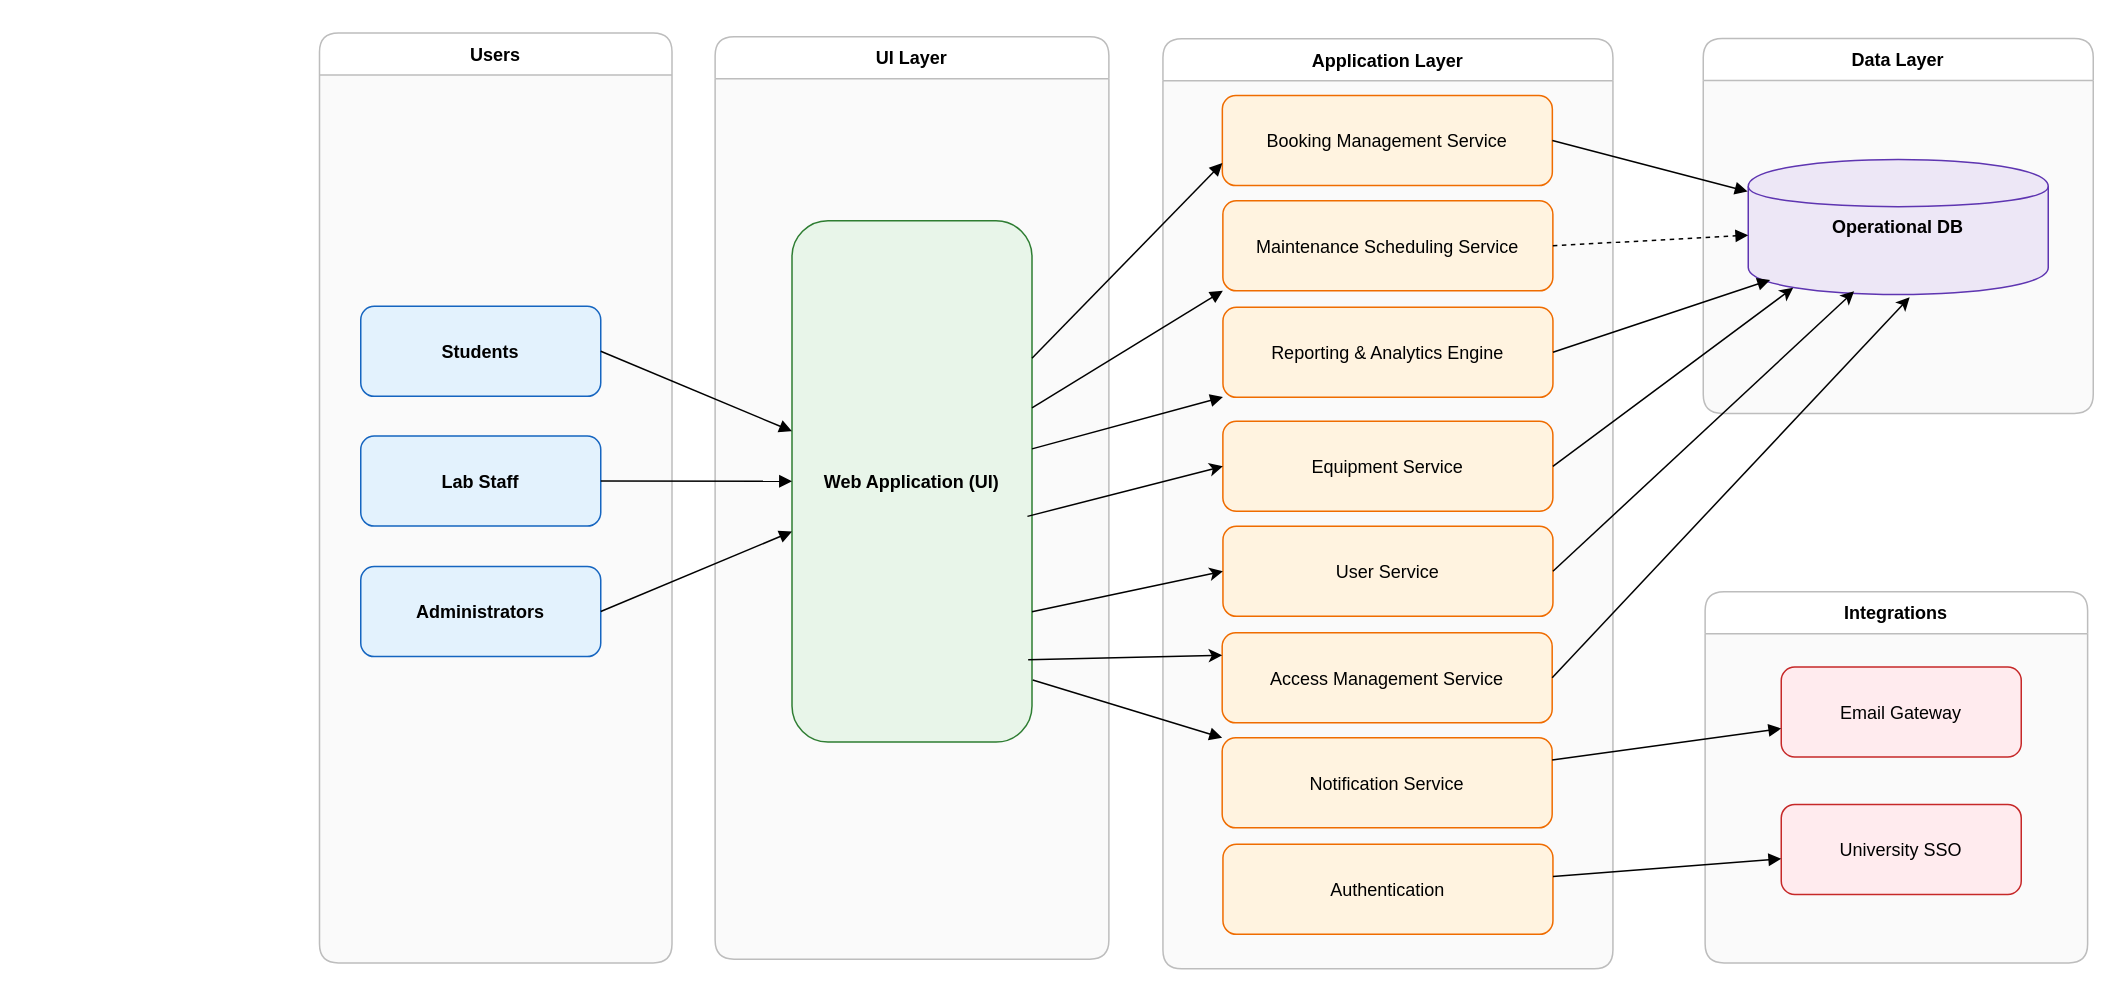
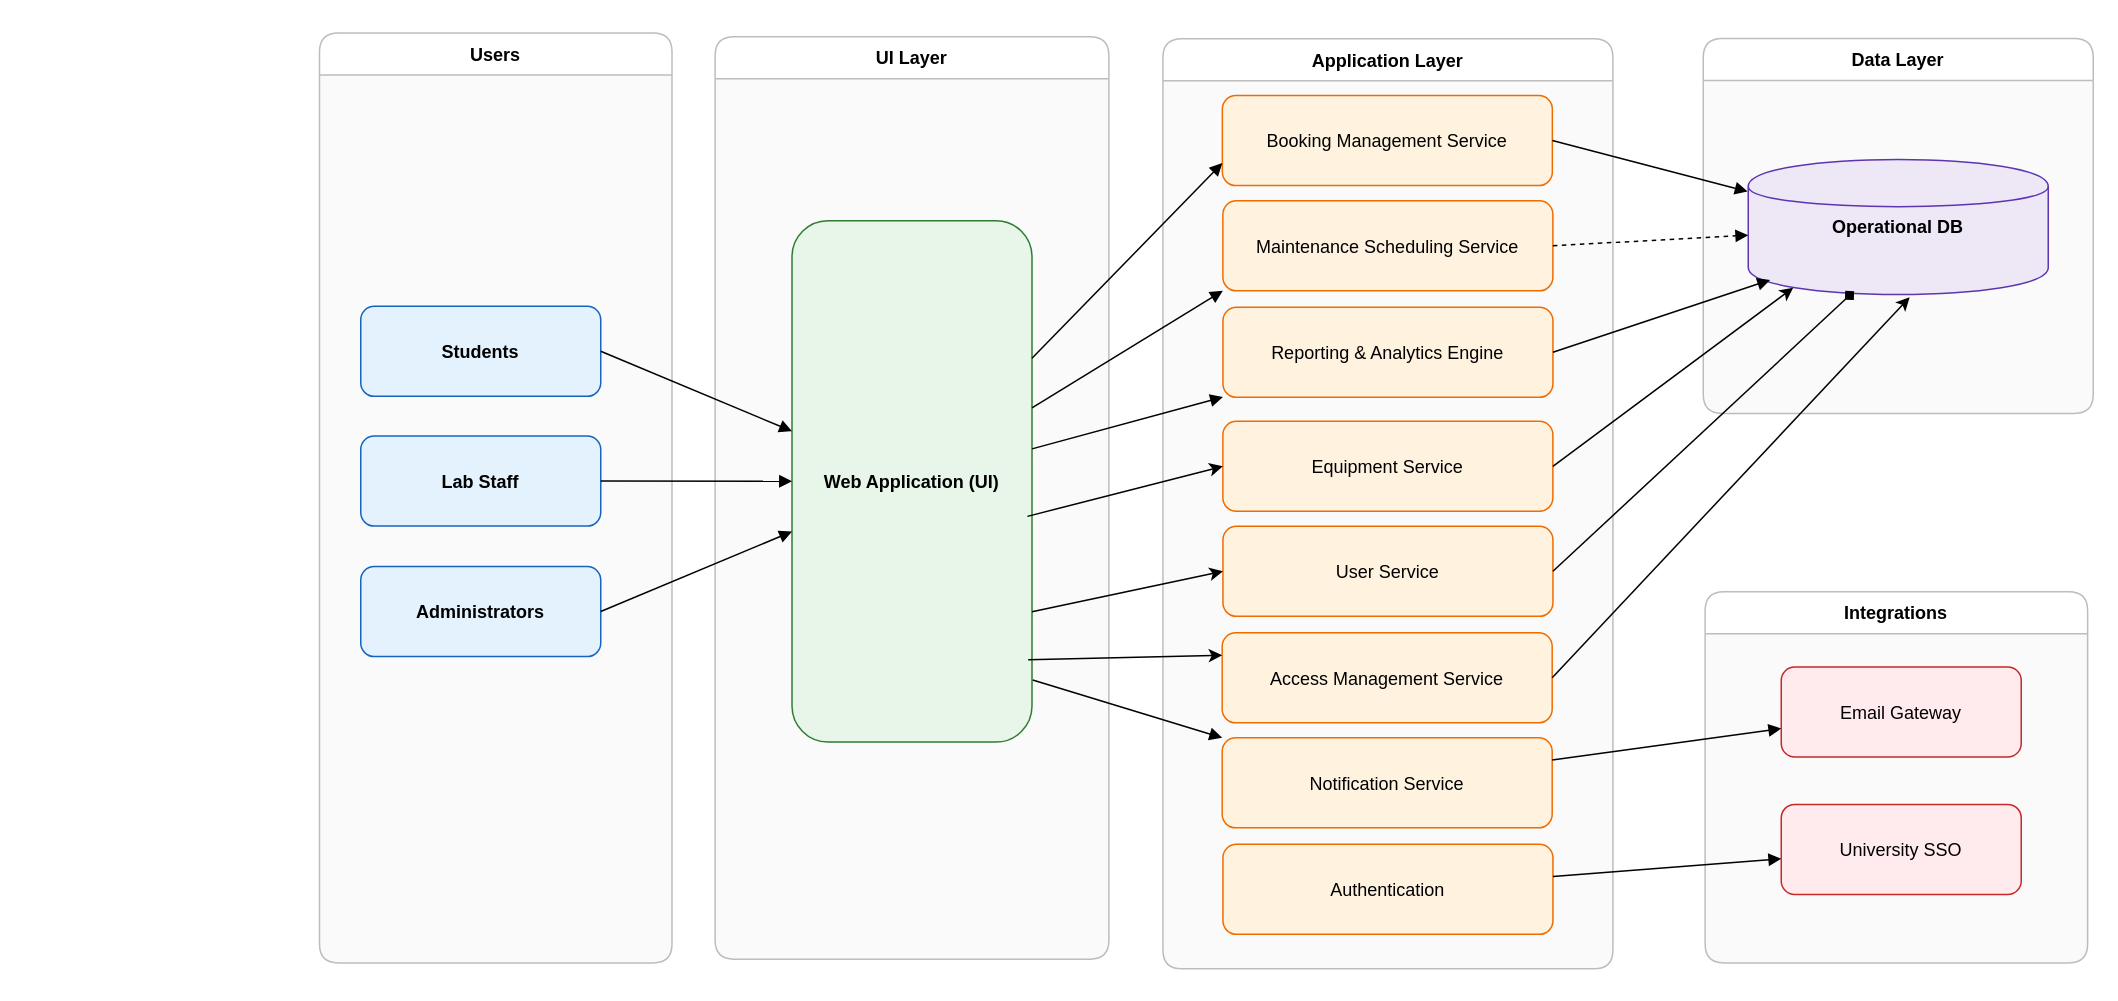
  <mxCell id="0" />
  <mxCell id="1" parent="0" />
  <mxCell id="2" value="Users" style="shape=swimlane;rounded=1;horizontal=0;startSize=28;swimlaneFillColor=#FAFAFA;strokeColor=#BDBDBD;fontStyle=1;rotation=90;" parent="1" vertex="1"><mxGeometry x="20" y="213.75" width="620" height="235" as="geometry" /></mxCell>
  <mxCell id="3" value="Administrators" style="shape=rectangle;rounded=1;fillColor=#E3F2FD;strokeColor=#1565C0;fontStyle=1;" parent="2" vertex="1"><mxGeometry x="220" y="163.29" width="160" height="60" as="geometry" /></mxCell>
  <mxCell id="4" value="Lab Staff" style="shape=rectangle;rounded=1;fillColor=#E3F2FD;strokeColor=#1565C0;fontStyle=1;" parent="2" vertex="1"><mxGeometry x="220" y="76.29" width="160" height="60" as="geometry" /></mxCell>
  <mxCell id="5" value="Students" style="shape=rectangle;rounded=1;fillColor=#E3F2FD;strokeColor=#1565C0;fontStyle=1;" parent="2" vertex="1"><mxGeometry x="220" y="-10.21" width="160" height="60" as="geometry" /></mxCell>
  <mxCell id="6" value="UI Layer" style="shape=swimlane;rounded=1;horizontal=0;startSize=28;swimlaneFillColor=#FAFAFA;strokeColor=#BDBDBD;fontStyle=1;rotation=90;" parent="1" vertex="1"><mxGeometry x="300" y="200" width="615" height="262.5" as="geometry" /></mxCell>
  <mxCell id="7" value="Web Application (UI)" style="shape=rectangle;rounded=1;fillColor=#E8F5E9;strokeColor=#2E7D32;fontStyle=1;rotation=0;" parent="6" vertex="1"><mxGeometry x="227.5" y="-53.5" width="160" height="347.57" as="geometry" /></mxCell>
  <mxCell id="8" value="Application Layer" style="shape=swimlane;rounded=1;horizontal=0;startSize=28;swimlaneFillColor=#FAFAFA;strokeColor=#BDBDBD;fontStyle=1;rotation=90;" parent="1" vertex="1"><mxGeometry x="614.79" y="185.21" width="620" height="300" as="geometry" /></mxCell>
  <mxCell id="9" value="Booking Management Service" style="shape=rectangle;rounded=1;fillColor=#FFF3E0;strokeColor=#EF6C00;" parent="8" vertex="1"><mxGeometry x="199.61" y="-122.17" width="220" height="60" as="geometry" /></mxCell>
  <mxCell id="10" value="Maintenance Scheduling Service" style="shape=rectangle;rounded=1;fillColor=#FFF3E0;strokeColor=#EF6C00;" parent="8" vertex="1"><mxGeometry x="199.96" y="-52" width="220" height="60" as="geometry" /></mxCell>
  <mxCell id="11" value="Reporting &amp; Analytics Engine" style="shape=rectangle;rounded=1;fillColor=#FFF3E0;strokeColor=#EF6C00;" parent="8" vertex="1"><mxGeometry x="200.01" y="19" width="220" height="60" as="geometry" /></mxCell>
  <mxCell id="12" value="Notification Service" style="shape=rectangle;rounded=1;fillColor=#FFF3E0;strokeColor=#EF6C00;" parent="8" vertex="1"><mxGeometry x="199.5" y="306" width="220" height="60" as="geometry" /></mxCell>
  <mxCell id="13" value="Authentication" style="shape=rectangle;rounded=1;fillColor=#FFF3E0;strokeColor=#EF6C00;" parent="8" vertex="1"><mxGeometry x="200.01" y="376.99" width="220" height="60" as="geometry" /></mxCell>
  <mxCell id="14" value="Equipment Service" style="shape=rectangle;rounded=1;fillColor=#FFF3E0;strokeColor=#EF6C00;" parent="8" vertex="1"><mxGeometry x="199.96" y="95" width="220" height="60" as="geometry" /></mxCell>
  <mxCell id="15" value="User Service" style="shape=rectangle;rounded=1;fillColor=#FFF3E0;strokeColor=#EF6C00;" parent="8" vertex="1"><mxGeometry x="200.01" y="165" width="220" height="60" as="geometry" /></mxCell>
  <mxCell id="16" value="Access Management Service" style="shape=rectangle;rounded=1;fillColor=#FFF3E0;strokeColor=#EF6C00;" parent="8" vertex="1"><mxGeometry x="199.5" y="236" width="220" height="60" as="geometry" /></mxCell>
  <mxCell id="17" value="Data Layer" style="shape=swimlane;rounded=1;horizontal=0;startSize=28;swimlaneFillColor=#FAFAFA;strokeColor=#BDBDBD;fontStyle=1;rotation=90;" parent="1" vertex="1"><mxGeometry x="1140" y="20" width="250" height="260" as="geometry" /></mxCell>
  <mxCell id="18" value="Operational DB" style="shape=cylinder;whiteSpace=wrap;html=1;fillColor=#EDE7F6;strokeColor=#5E35B1;fontStyle=1" parent="17" vertex="1"><mxGeometry x="25" y="85.62" width="200" height="90" as="geometry" /></mxCell>
  <mxCell id="19" value="Integrations" style="shape=swimlane;rounded=1;horizontal=0;startSize=28;swimlaneFillColor=#FAFAFA;strokeColor=#BDBDBD;fontStyle=1;rotation=90;" parent="1" vertex="1"><mxGeometry x="1140" y="390" width="247.5" height="255" as="geometry" /></mxCell>
  <mxCell id="20" value="Email Gateway" style="shape=rectangle;rounded=1;fillColor=#FFEBEE;strokeColor=#C62828;rotation=0;" parent="19" vertex="1"><mxGeometry x="47" y="54" width="160" height="60" as="geometry" /></mxCell>
  <mxCell id="21" value="University SSO" style="shape=rectangle;rounded=1;fillColor=#FFEBEE;strokeColor=#C62828;rotation=0;" parent="19" vertex="1"><mxGeometry x="47" y="145.63" width="160" height="60" as="geometry" /></mxCell>
  <mxCell id="22" style="endArrow=block;exitX=1;exitY=0.5;exitDx=0;exitDy=0;" parent="1" source="5" target="7" edge="1"><mxGeometry relative="1" as="geometry" /></mxCell>
  <mxCell id="23" style="endArrow=block;exitX=1;exitY=0.5;exitDx=0;exitDy=0;" parent="1" source="4" target="7" edge="1"><mxGeometry relative="1" as="geometry" /></mxCell>
  <mxCell id="24" style="endArrow=block;exitX=1;exitY=0.5;exitDx=0;exitDy=0;" parent="1" source="3" target="7" edge="1"><mxGeometry relative="1" as="geometry" /></mxCell>
  <mxCell id="25" style="endArrow=block;entryX=0;entryY=0.75;entryDx=0;entryDy=0;" parent="1" source="7" target="9" edge="1"><mxGeometry relative="1" as="geometry" /></mxCell>
  <mxCell id="26" style="endArrow=block;entryX=0;entryY=1;entryDx=0;entryDy=0;" parent="1" source="7" target="10" edge="1"><mxGeometry relative="1" as="geometry" /></mxCell>
  <mxCell id="27" style="endArrow=block;" parent="1" source="7" target="11" edge="1"><mxGeometry relative="1" as="geometry" /></mxCell>
  <mxCell id="28" style="endArrow=block;entryX=0;entryY=0;entryDx=0;entryDy=0;exitX=1.003;exitY=0.881;exitDx=0;exitDy=0;exitPerimeter=0;" parent="1" source="7" target="12" edge="1"><mxGeometry relative="1" as="geometry" /></mxCell>
  <mxCell id="29" style="endArrow=block;entryX=-0.002;entryY=0.238;entryDx=0;entryDy=0;entryPerimeter=0;exitX=1;exitY=0.5;exitDx=0;exitDy=0;" parent="1" source="9" target="18" edge="1"><mxGeometry relative="1" as="geometry"><mxPoint x="1020" y="107" as="sourcePoint" /></mxGeometry></mxCell>
  <mxCell id="30" style="endArrow=block;exitX=1;exitY=0.5;exitDx=0;exitDy=0;dashed=1;" parent="1" source="10" target="18" edge="1"><mxGeometry relative="1" as="geometry"><mxPoint x="1020" y="197" as="sourcePoint" /></mxGeometry></mxCell>
  <mxCell id="31" style="endArrow=block;entryX=0.073;entryY=0.893;entryDx=0;entryDy=0;entryPerimeter=0;exitX=1;exitY=0.5;exitDx=0;exitDy=0;" parent="1" source="11" target="18" edge="1"><mxGeometry relative="1" as="geometry" /></mxCell>
  <mxCell id="32" style="endArrow=block;" parent="1" source="13" target="21" edge="1"><mxGeometry relative="1" as="geometry" /></mxCell>
  <mxCell id="33" style="endArrow=block;" parent="1" source="12" target="20" edge="1"><mxGeometry relative="1" as="geometry" /></mxCell>
  <mxCell id="34" style="edgeStyle=none;html=1;exitX=1;exitY=0.75;exitDx=0;exitDy=0;entryX=0;entryY=0.5;entryDx=0;entryDy=0;" parent="1" source="7" target="15" edge="1"><mxGeometry relative="1" as="geometry" /></mxCell>
  <mxCell id="35" style="edgeStyle=none;html=1;exitX=0.981;exitY=0.567;exitDx=0;exitDy=0;entryX=0;entryY=0.5;entryDx=0;entryDy=0;exitPerimeter=0;" parent="1" source="7" target="14" edge="1"><mxGeometry relative="1" as="geometry" /></mxCell>
  <mxCell id="36" style="edgeStyle=none;html=1;exitX=1;exitY=0.5;exitDx=0;exitDy=0;entryX=0.15;entryY=0.95;entryDx=0;entryDy=0;entryPerimeter=0;" parent="1" source="14" target="18" edge="1"><mxGeometry relative="1" as="geometry" /></mxCell>
- <mxCell id="37" style="edgeStyle=none;html=1;exitX=1;exitY=0.5;exitDx=0;exitDy=0;entryX=0.353;entryY=0.976;entryDx=0;entryDy=0;entryPerimeter=0;" parent="1" source="15" target="18" edge="1"><mxGeometry relative="1" as="geometry" /></mxCell>
+ <mxCell id="37" style="edgeStyle=none;html=1;exitX=1;exitY=0.5;exitDx=0;exitDy=0;entryX=0.353;entryY=0.976;entryDx=0;entryDy=0;entryPerimeter=0;endArrow=diamond;" parent="1" source="15" target="18" edge="1"><mxGeometry relative="1" as="geometry" /></mxCell>
  <mxCell id="38" style="edgeStyle=none;html=1;exitX=1;exitY=0.5;exitDx=0;exitDy=0;entryX=0.538;entryY=1.021;entryDx=0;entryDy=0;entryPerimeter=0;" parent="1" source="16" target="18" edge="1"><mxGeometry relative="1" as="geometry" /></mxCell>
  <mxCell id="39" style="edgeStyle=none;html=1;exitX=0.984;exitY=0.842;exitDx=0;exitDy=0;entryX=0;entryY=0.25;entryDx=0;entryDy=0;exitPerimeter=0;" parent="1" source="7" target="16" edge="1"><mxGeometry relative="1" as="geometry" /></mxCell>
